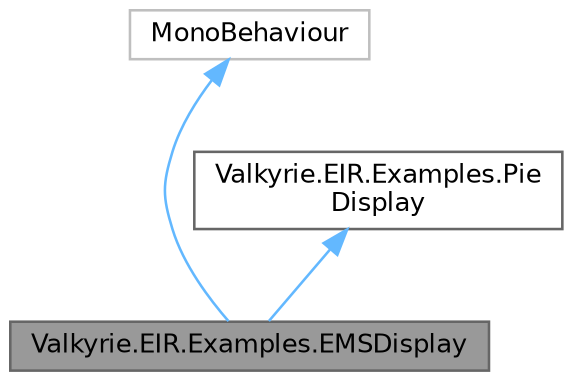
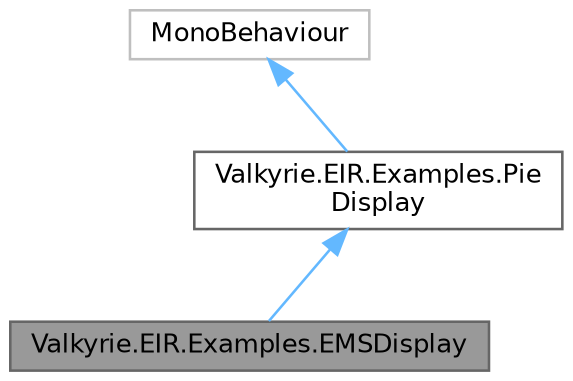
  digraph {
    node [color=gray40 fillcolor=white fontname=Helvetica fontsize=10 shape=box style=filled]
    edge [color=steelblue1 dir=back fontname=Helvetica fontsize=10 labelfontname=Helvetica labelfontsize=10 style=solid]
    n1 [fillcolor=grey60 fontcolor=black height=0.2 label="Valkyrie.EIR.Examples.EMSDisplay" width=0.4]
    n2 [height=0.2 label="Valkyrie.EIR.Examples.Pie\lDisplay" width=0.4]
    n3 [color=grey75 height=0.2 label=MonoBehaviour width=0.4]
    n2 -> n1
-   n3 -> n1
+   n3 -> n2
  }
